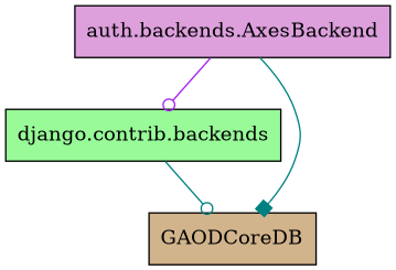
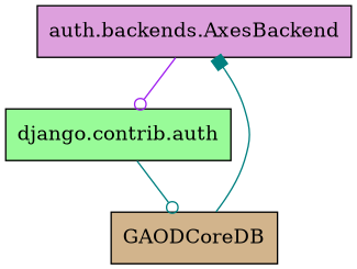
  digraph {
    node [shape=box style=filled]
    edge [arrowhead=odot color=teal]
    n1 [fillcolor=plum label="auth.backends.AxesBackend"]
-   n2 [fillcolor=palegreen label="django.contrib.backends"]
+   n2 [fillcolor=palegreen label="django.contrib.auth"]
    n3 [fillcolor=tan label=GAODCoreDB]
    n1 -> n2 [color=purple]
-   n1 -> n3 [arrowhead=box]
+   n3 -> n1 [arrowhead=box]
    n2 -> n3
  }
